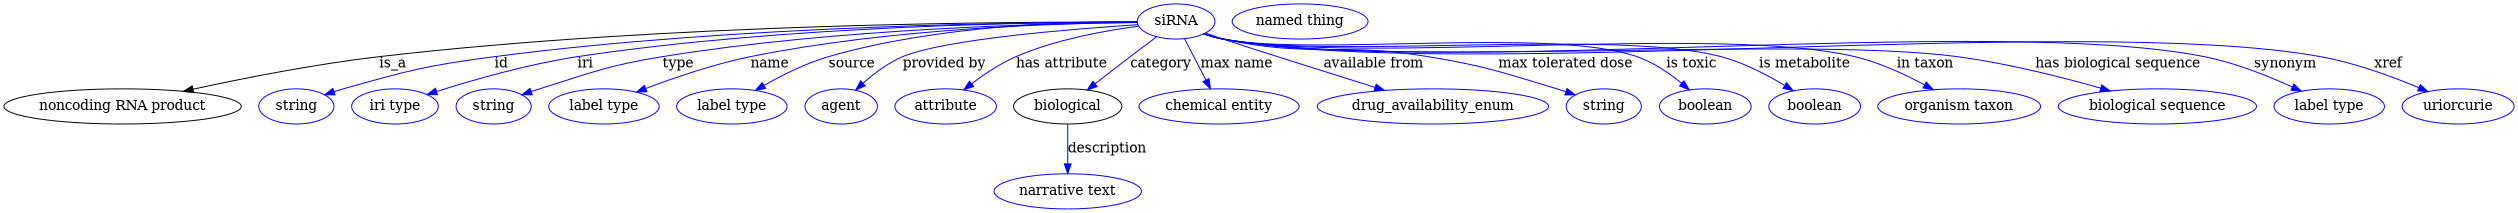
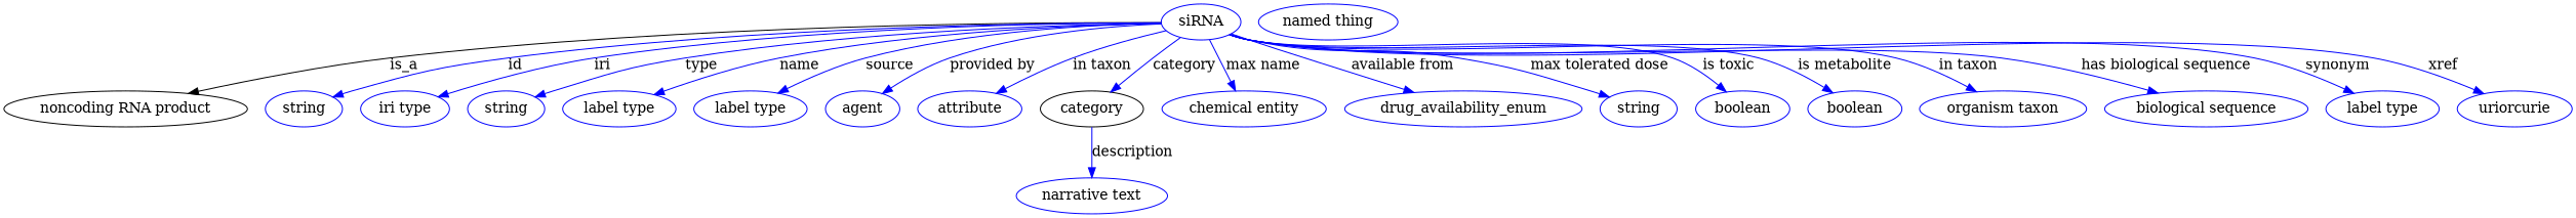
  digraph {
    node [color=blue]
    edge [color=blue style=solid]
    n1 [height=0.5 label=siRNA width=1.1013]
    "noncoding RNA product" [height=0.5 width=3.3761 color=""]
    n3 [height=0.5 label=string width=1.0652]
    n4 [height=0.5 label="iri type" width=1.2277]
    n5 [height=0.5 label=string width=1.0652]
    n6 [height=0.5 label="label type" width=1.5707]
    n7 [height=0.5 label="label type" width=1.5707]
    n8 [height=0.5 label=agent width=1.0291]
    n9 [height=0.5 label=attribute width=1.4443]
-   category [height=0.5 width=1.4263 label=biological color=""]
+   category [height=0.5 width=1.4263 color=""]
    n11 [height=0.5 label="chemical entity" width=2.2748]
    n12 [height=0.5 label=drug_availability_enum width=3.2858]
    n13 [height=0.5 label=string width=1.0652]
    n14 [height=0.5 label=boolean width=1.2999]
    n15 [height=0.5 label=boolean width=1.2999]
    n16 [height=0.5 label="organism taxon" width=2.3109]
    n17 [height=0.5 label="biological sequence" width=2.8164]
    n18 [height=0.5 label="label type" width=1.5707]
    n19 [height=0.5 label=uriorcurie width=1.5887]
    n20 [height=0.5 label="narrative text" width=2.0943]
    n21 [height=0.5 label="named thing" width=1.9318]
    n1 -> "noncoding RNA product" [label=is_a color="" style=""]
    n1 -> n3 [label=id]
    n1 -> n4 [label=iri]
    n1 -> n5 [label=type]
    n1 -> n6 [label=name]
    n1 -> n7 [label=source]
    n1 -> n8 [label="provided by"]
-   n1 -> n9 [label="has attribute"]
+   n1 -> n9 [label="in taxon"]
    n1 -> category [label=category]
    n1 -> n11 [label="max name"]
    n1 -> n12 [label="available from"]
    n1 -> n13 [label="max tolerated dose"]
    n1 -> n14 [label="is toxic"]
    n1 -> n15 [label="is metabolite"]
    n1 -> n16 [label="in taxon"]
    n1 -> n17 [label="has biological sequence"]
    n1 -> n18 [label=synonym]
    n1 -> n19 [label=xref]
    category -> n20 [label=description]
  }
